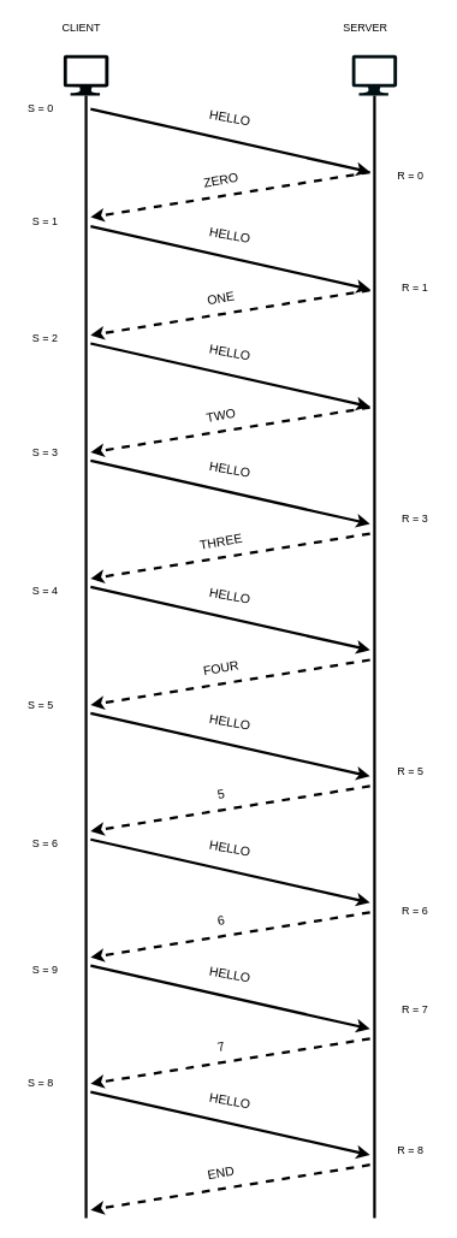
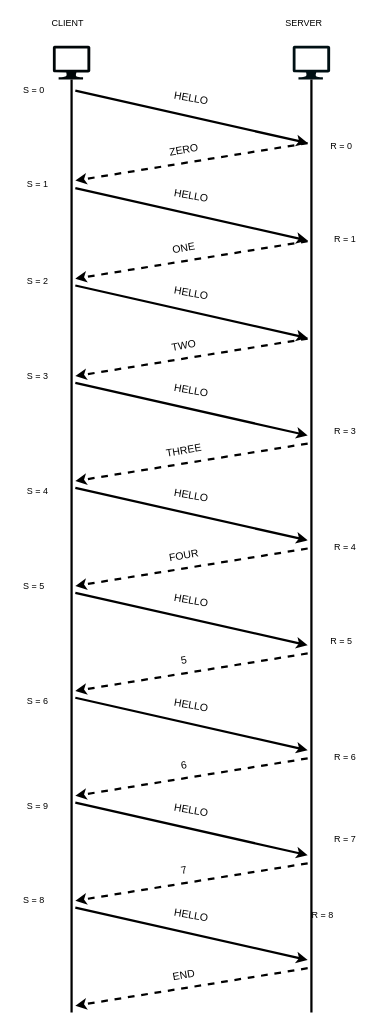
  <mxCell id="0" />
  <mxCell id="1" parent="0" />
  <mxCell id="2" value="" style="verticalLabelPosition=bottom;html=1;verticalAlign=top;align=center;strokeColor=none;shape=mxgraph.azure.computer;pointerEvents=1;fillColor=#000608;" vertex="1" parent="1"><mxGeometry x="70" y="60" width="50" height="45" as="geometry" /></mxCell>
  <mxCell id="3" value="" style="verticalLabelPosition=bottom;html=1;verticalAlign=top;align=center;strokeColor=none;shape=mxgraph.azure.computer;pointerEvents=1;fillColor=#001014;" vertex="1" parent="1"><mxGeometry x="390" y="60" width="50" height="45" as="geometry" /></mxCell>
  <mxCell id="4" value="" style="endArrow=none;html=1;entryX=0.5;entryY=1;entryDx=0;entryDy=0;entryPerimeter=0;strokeWidth=3;" edge="1" parent="1" target="2"><mxGeometry width="50" height="50" relative="1" as="geometry"><mxPoint x="95" y="1350" as="sourcePoint" /><mxPoint x="320" y="250" as="targetPoint" /></mxGeometry></mxCell>
  <mxCell id="5" value="" style="endArrow=none;html=1;entryX=0.5;entryY=1;entryDx=0;entryDy=0;entryPerimeter=0;strokeWidth=3;" edge="1" parent="1" target="3"><mxGeometry width="50" height="50" relative="1" as="geometry"><mxPoint x="415" y="1350" as="sourcePoint" /><mxPoint x="414.5" y="130" as="targetPoint" /></mxGeometry></mxCell>
  <mxCell id="6" value="" style="endArrow=classic;html=1;strokeWidth=3;" edge="1" parent="1"><mxGeometry width="50" height="50" relative="1" as="geometry"><mxPoint x="100" y="120" as="sourcePoint" /><mxPoint x="410" y="190" as="targetPoint" /></mxGeometry></mxCell>
  <mxCell id="7" value="&lt;font style=&quot;font-size: 14px&quot;&gt;HELLO&lt;/font&gt;" style="text;html=1;strokeColor=none;fillColor=none;align=center;verticalAlign=middle;whiteSpace=wrap;rounded=0;strokeWidth=4;rotation=10;" vertex="1" parent="1"><mxGeometry x="230" y="120" width="50" height="20" as="geometry" /></mxCell>
  <mxCell id="8" value="" style="endArrow=classic;html=1;strokeWidth=3;" edge="1" parent="1"><mxGeometry width="50" height="50" relative="1" as="geometry"><mxPoint x="100" y="250" as="sourcePoint" /><mxPoint x="410" y="320" as="targetPoint" /></mxGeometry></mxCell>
  <mxCell id="9" value="&lt;font style=&quot;font-size: 14px&quot;&gt;HELLO&lt;/font&gt;" style="text;html=1;strokeColor=none;fillColor=none;align=center;verticalAlign=middle;whiteSpace=wrap;rounded=0;strokeWidth=4;rotation=10;" vertex="1" parent="1"><mxGeometry x="230" y="250" width="50" height="20" as="geometry" /></mxCell>
  <mxCell id="10" value="" style="endArrow=classic;html=1;strokeWidth=3;" edge="1" parent="1"><mxGeometry width="50" height="50" relative="1" as="geometry"><mxPoint x="100" y="380" as="sourcePoint" /><mxPoint x="410" y="450" as="targetPoint" /></mxGeometry></mxCell>
  <mxCell id="11" value="&lt;font style=&quot;font-size: 14px&quot;&gt;HELLO&lt;/font&gt;" style="text;html=1;strokeColor=none;fillColor=none;align=center;verticalAlign=middle;whiteSpace=wrap;rounded=0;strokeWidth=4;rotation=10;" vertex="1" parent="1"><mxGeometry x="230" y="380" width="50" height="20" as="geometry" /></mxCell>
  <mxCell id="12" value="" style="endArrow=classic;html=1;strokeWidth=3;" edge="1" parent="1"><mxGeometry width="50" height="50" relative="1" as="geometry"><mxPoint x="100" y="510" as="sourcePoint" /><mxPoint x="410" y="580" as="targetPoint" /></mxGeometry></mxCell>
  <mxCell id="13" value="&lt;font style=&quot;font-size: 14px&quot;&gt;HELLO&lt;/font&gt;" style="text;html=1;strokeColor=none;fillColor=none;align=center;verticalAlign=middle;whiteSpace=wrap;rounded=0;strokeWidth=4;rotation=10;" vertex="1" parent="1"><mxGeometry x="230" y="510" width="50" height="20" as="geometry" /></mxCell>
  <mxCell id="14" value="" style="endArrow=classic;html=1;strokeWidth=3;" edge="1" parent="1"><mxGeometry width="50" height="50" relative="1" as="geometry"><mxPoint x="100" y="650" as="sourcePoint" /><mxPoint x="410" y="720" as="targetPoint" /></mxGeometry></mxCell>
  <mxCell id="15" value="&lt;font style=&quot;font-size: 14px&quot;&gt;HELLO&lt;/font&gt;" style="text;html=1;strokeColor=none;fillColor=none;align=center;verticalAlign=middle;whiteSpace=wrap;rounded=0;strokeWidth=4;rotation=10;" vertex="1" parent="1"><mxGeometry x="230" y="650" width="50" height="20" as="geometry" /></mxCell>
  <mxCell id="16" value="" style="endArrow=classic;html=1;strokeWidth=3;dashed=1;" edge="1" parent="1"><mxGeometry width="50" height="50" relative="1" as="geometry"><mxPoint x="410" y="190" as="sourcePoint" /><mxPoint x="100" y="240" as="targetPoint" /></mxGeometry></mxCell>
  <mxCell id="17" value="&lt;font style=&quot;font-size: 14px&quot;&gt;ZERO&lt;/font&gt;" style="text;html=1;strokeColor=none;fillColor=none;align=center;verticalAlign=middle;whiteSpace=wrap;rounded=0;rotation=-10;" vertex="1" parent="1"><mxGeometry x="220" y="189.13" width="50" height="20" as="geometry" /></mxCell>
  <mxCell id="18" value="" style="endArrow=classic;html=1;strokeWidth=3;dashed=1;" edge="1" parent="1"><mxGeometry width="50" height="50" relative="1" as="geometry"><mxPoint x="410" y="320.87" as="sourcePoint" /><mxPoint x="100" y="370.87" as="targetPoint" /></mxGeometry></mxCell>
  <mxCell id="19" value="&lt;font style=&quot;font-size: 14px&quot;&gt;ONE&lt;/font&gt;" style="text;html=1;strokeColor=none;fillColor=none;align=center;verticalAlign=middle;whiteSpace=wrap;rounded=0;rotation=-10;" vertex="1" parent="1"><mxGeometry x="220" y="320" width="50" height="20" as="geometry" /></mxCell>
  <mxCell id="20" value="" style="endArrow=classic;html=1;strokeWidth=3;dashed=1;" edge="1" parent="1"><mxGeometry width="50" height="50" relative="1" as="geometry"><mxPoint x="410" y="450.87" as="sourcePoint" /><mxPoint x="100" y="500.87" as="targetPoint" /></mxGeometry></mxCell>
  <mxCell id="21" value="&lt;font style=&quot;font-size: 14px&quot;&gt;TWO&lt;/font&gt;" style="text;html=1;strokeColor=none;fillColor=none;align=center;verticalAlign=middle;whiteSpace=wrap;rounded=0;rotation=-10;" vertex="1" parent="1"><mxGeometry x="220" y="450" width="50" height="20" as="geometry" /></mxCell>
  <mxCell id="22" value="" style="endArrow=classic;html=1;strokeWidth=3;dashed=1;" edge="1" parent="1"><mxGeometry width="50" height="50" relative="1" as="geometry"><mxPoint x="410" y="590.87" as="sourcePoint" /><mxPoint x="100" y="640.87" as="targetPoint" /></mxGeometry></mxCell>
  <mxCell id="23" value="&lt;font style=&quot;font-size: 14px&quot;&gt;THREE&lt;/font&gt;" style="text;html=1;strokeColor=none;fillColor=none;align=center;verticalAlign=middle;whiteSpace=wrap;rounded=0;rotation=-10;" vertex="1" parent="1"><mxGeometry x="220" y="590" width="50" height="20" as="geometry" /></mxCell>
  <mxCell id="24" value="" style="endArrow=classic;html=1;strokeWidth=3;" edge="1" parent="1"><mxGeometry width="50" height="50" relative="1" as="geometry"><mxPoint x="100" y="790" as="sourcePoint" /><mxPoint x="410" y="860" as="targetPoint" /></mxGeometry></mxCell>
  <mxCell id="25" value="&lt;font style=&quot;font-size: 14px&quot;&gt;HELLO&lt;/font&gt;" style="text;html=1;strokeColor=none;fillColor=none;align=center;verticalAlign=middle;whiteSpace=wrap;rounded=0;strokeWidth=4;rotation=10;" vertex="1" parent="1"><mxGeometry x="230" y="790" width="50" height="20" as="geometry" /></mxCell>
  <mxCell id="26" value="" style="endArrow=classic;html=1;strokeWidth=3;dashed=1;" edge="1" parent="1"><mxGeometry width="50" height="50" relative="1" as="geometry"><mxPoint x="410" y="730.87" as="sourcePoint" /><mxPoint x="100" y="780.87" as="targetPoint" /></mxGeometry></mxCell>
  <mxCell id="27" value="&lt;font style=&quot;font-size: 14px&quot;&gt;FOUR&lt;/font&gt;" style="text;html=1;strokeColor=none;fillColor=none;align=center;verticalAlign=middle;whiteSpace=wrap;rounded=0;rotation=-10;" vertex="1" parent="1"><mxGeometry x="220" y="730" width="50" height="20" as="geometry" /></mxCell>
  <mxCell id="28" value="" style="endArrow=classic;html=1;strokeWidth=3;" edge="1" parent="1"><mxGeometry width="50" height="50" relative="1" as="geometry"><mxPoint x="100" y="930" as="sourcePoint" /><mxPoint x="410" y="1000" as="targetPoint" /></mxGeometry></mxCell>
  <mxCell id="29" value="&lt;font style=&quot;font-size: 14px&quot;&gt;HELLO&lt;/font&gt;" style="text;html=1;strokeColor=none;fillColor=none;align=center;verticalAlign=middle;whiteSpace=wrap;rounded=0;strokeWidth=4;rotation=10;" vertex="1" parent="1"><mxGeometry x="230" y="930" width="50" height="20" as="geometry" /></mxCell>
  <mxCell id="30" value="" style="endArrow=classic;html=1;strokeWidth=3;dashed=1;" edge="1" parent="1"><mxGeometry width="50" height="50" relative="1" as="geometry"><mxPoint x="410" y="870.87" as="sourcePoint" /><mxPoint x="100" y="920.87" as="targetPoint" /></mxGeometry></mxCell>
  <mxCell id="31" value="&lt;font style=&quot;font-size: 14px&quot;&gt;5&lt;/font&gt;" style="text;html=1;strokeColor=none;fillColor=none;align=center;verticalAlign=middle;whiteSpace=wrap;rounded=0;rotation=-10;" vertex="1" parent="1"><mxGeometry x="220" y="870" width="50" height="20" as="geometry" /></mxCell>
  <mxCell id="32" value="" style="endArrow=classic;html=1;strokeWidth=3;" edge="1" parent="1"><mxGeometry width="50" height="50" relative="1" as="geometry"><mxPoint x="100" y="1070" as="sourcePoint" /><mxPoint x="410" y="1140" as="targetPoint" /></mxGeometry></mxCell>
  <mxCell id="33" value="&lt;font style=&quot;font-size: 14px&quot;&gt;HELLO&lt;/font&gt;" style="text;html=1;strokeColor=none;fillColor=none;align=center;verticalAlign=middle;whiteSpace=wrap;rounded=0;strokeWidth=4;rotation=10;" vertex="1" parent="1"><mxGeometry x="230" y="1070" width="50" height="20" as="geometry" /></mxCell>
  <mxCell id="34" value="" style="endArrow=classic;html=1;strokeWidth=3;dashed=1;" edge="1" parent="1"><mxGeometry width="50" height="50" relative="1" as="geometry"><mxPoint x="410" y="1010.87" as="sourcePoint" /><mxPoint x="100" y="1060.87" as="targetPoint" /></mxGeometry></mxCell>
  <mxCell id="35" value="&lt;font style=&quot;font-size: 14px&quot;&gt;6&lt;/font&gt;" style="text;html=1;strokeColor=none;fillColor=none;align=center;verticalAlign=middle;whiteSpace=wrap;rounded=0;rotation=-10;" vertex="1" parent="1"><mxGeometry x="220" y="1010" width="50" height="20" as="geometry" /></mxCell>
  <mxCell id="36" value="" style="endArrow=classic;html=1;strokeWidth=3;" edge="1" parent="1"><mxGeometry width="50" height="50" relative="1" as="geometry"><mxPoint x="100" y="1210" as="sourcePoint" /><mxPoint x="410" y="1280" as="targetPoint" /></mxGeometry></mxCell>
  <mxCell id="37" value="&lt;font style=&quot;font-size: 14px&quot;&gt;HELLO&lt;/font&gt;" style="text;html=1;strokeColor=none;fillColor=none;align=center;verticalAlign=middle;whiteSpace=wrap;rounded=0;strokeWidth=4;rotation=10;" vertex="1" parent="1"><mxGeometry x="230" y="1210" width="50" height="20" as="geometry" /></mxCell>
  <mxCell id="38" value="" style="endArrow=classic;html=1;strokeWidth=3;dashed=1;" edge="1" parent="1"><mxGeometry width="50" height="50" relative="1" as="geometry"><mxPoint x="410" y="1150.87" as="sourcePoint" /><mxPoint x="100" y="1200.87" as="targetPoint" /></mxGeometry></mxCell>
  <mxCell id="39" value="&lt;font style=&quot;font-size: 14px&quot;&gt;7&lt;/font&gt;" style="text;html=1;strokeColor=none;fillColor=none;align=center;verticalAlign=middle;whiteSpace=wrap;rounded=0;rotation=-10;" vertex="1" parent="1"><mxGeometry x="220" y="1150" width="50" height="20" as="geometry" /></mxCell>
  <mxCell id="40" value="" style="endArrow=classic;html=1;strokeWidth=3;dashed=1;" edge="1" parent="1"><mxGeometry width="50" height="50" relative="1" as="geometry"><mxPoint x="410" y="1290.87" as="sourcePoint" /><mxPoint x="100" y="1340.87" as="targetPoint" /></mxGeometry></mxCell>
  <mxCell id="41" value="&lt;font style=&quot;font-size: 14px&quot;&gt;END&lt;/font&gt;" style="text;html=1;strokeColor=none;fillColor=none;align=center;verticalAlign=middle;whiteSpace=wrap;rounded=0;rotation=-10;" vertex="1" parent="1"><mxGeometry x="220" y="1290" width="50" height="20" as="geometry" /></mxCell>
  <mxCell id="42" value="CLIENT" style="text;html=1;strokeColor=none;fillColor=none;align=center;verticalAlign=middle;whiteSpace=wrap;rounded=0;" vertex="1" parent="1"><mxGeometry x="70" y="20" width="40" height="20" as="geometry" /></mxCell>
  <mxCell id="43" value="SERVER" style="text;html=1;strokeColor=none;fillColor=none;align=center;verticalAlign=middle;whiteSpace=wrap;rounded=0;" vertex="1" parent="1"><mxGeometry x="380" y="20" width="50" height="20" as="geometry" /></mxCell>
  <mxCell id="44" value="S = 0" style="text;html=1;strokeColor=none;fillColor=none;align=center;verticalAlign=middle;whiteSpace=wrap;rounded=0;" vertex="1" parent="1"><mxGeometry x="20" y="105" width="50" height="30" as="geometry" /></mxCell>
  <mxCell id="45" value="R = 0" style="text;html=1;strokeColor=none;fillColor=none;align=center;verticalAlign=middle;whiteSpace=wrap;rounded=0;" vertex="1" parent="1"><mxGeometry x="430" y="179.13" width="50" height="30" as="geometry" /></mxCell>
  <mxCell id="46" value="S = 1" style="text;html=1;strokeColor=none;fillColor=none;align=center;verticalAlign=middle;whiteSpace=wrap;rounded=0;" vertex="1" parent="1"><mxGeometry x="25" y="230" width="50" height="30" as="geometry" /></mxCell>
  <mxCell id="47" value="R = 1" style="text;html=1;strokeColor=none;fillColor=none;align=center;verticalAlign=middle;whiteSpace=wrap;rounded=0;" vertex="1" parent="1"><mxGeometry x="435" y="304.13" width="50" height="30" as="geometry" /></mxCell>
  <mxCell id="48" value="S = 2" style="text;html=1;strokeColor=none;fillColor=none;align=center;verticalAlign=middle;whiteSpace=wrap;rounded=0;" vertex="1" parent="1"><mxGeometry x="25" y="360" width="50" height="30" as="geometry" /></mxCell>
  <mxCell id="49" value="S = 3" style="text;html=1;strokeColor=none;fillColor=none;align=center;verticalAlign=middle;whiteSpace=wrap;rounded=0;" vertex="1" parent="1"><mxGeometry x="25" y="485.87" width="50" height="30" as="geometry" /></mxCell>
  <mxCell id="50" value="R = 3" style="text;html=1;strokeColor=none;fillColor=none;align=center;verticalAlign=middle;whiteSpace=wrap;rounded=0;" vertex="1" parent="1"><mxGeometry x="435" y="560" width="50" height="30" as="geometry" /></mxCell>
  <mxCell id="51" value="S = 4" style="text;html=1;strokeColor=none;fillColor=none;align=center;verticalAlign=middle;whiteSpace=wrap;rounded=0;" vertex="1" parent="1"><mxGeometry x="25" y="640" width="50" height="30" as="geometry" /></mxCell>
+ <mxCell id="52" value="R = 4" style="text;html=1;strokeColor=none;fillColor=none;align=center;verticalAlign=middle;whiteSpace=wrap;rounded=0;" vertex="1" parent="1"><mxGeometry x="435" y="714.13" width="50" height="30" as="geometry" /></mxCell>
  <mxCell id="53" value="S = 5" style="text;html=1;strokeColor=none;fillColor=none;align=center;verticalAlign=middle;whiteSpace=wrap;rounded=0;" vertex="1" parent="1"><mxGeometry x="20" y="765.87" width="50" height="30" as="geometry" /></mxCell>
  <mxCell id="54" value="R = 5" style="text;html=1;strokeColor=none;fillColor=none;align=center;verticalAlign=middle;whiteSpace=wrap;rounded=0;" vertex="1" parent="1"><mxGeometry x="430" y="840" width="50" height="30" as="geometry" /></mxCell>
  <mxCell id="55" value="S = 6" style="text;html=1;strokeColor=none;fillColor=none;align=center;verticalAlign=middle;whiteSpace=wrap;rounded=0;" vertex="1" parent="1"><mxGeometry x="25" y="920" width="50" height="30" as="geometry" /></mxCell>
  <mxCell id="56" value="R = 6" style="text;html=1;strokeColor=none;fillColor=none;align=center;verticalAlign=middle;whiteSpace=wrap;rounded=0;" vertex="1" parent="1"><mxGeometry x="435" y="994.13" width="50" height="30" as="geometry" /></mxCell>
  <mxCell id="57" value="S = 9" style="text;html=1;strokeColor=none;fillColor=none;align=center;verticalAlign=middle;whiteSpace=wrap;rounded=0;" vertex="1" parent="1"><mxGeometry x="25" y="1060" width="50" height="30" as="geometry" /></mxCell>
  <mxCell id="58" value="R = 7" style="text;html=1;strokeColor=none;fillColor=none;align=center;verticalAlign=middle;whiteSpace=wrap;rounded=0;" vertex="1" parent="1"><mxGeometry x="435" y="1104.13" width="50" height="30" as="geometry" /></mxCell>
  <mxCell id="59" value="S = 8" style="text;html=1;strokeColor=none;fillColor=none;align=center;verticalAlign=middle;whiteSpace=wrap;rounded=0;" vertex="1" parent="1"><mxGeometry x="20" y="1185.87" width="50" height="30" as="geometry" /></mxCell>
- <mxCell id="60" value="R = 8" style="text;html=1;strokeColor=none;fillColor=none;align=center;verticalAlign=middle;whiteSpace=wrap;rounded=0;" vertex="1" parent="1"><mxGeometry x="430" y="1260" width="50" height="30" as="geometry" /></mxCell>
+ <mxCell id="60" value="R = 8" style="text;html=1;strokeColor=none;fillColor=none;align=center;verticalAlign=middle;whiteSpace=wrap;rounded=0;" vertex="1" parent="1"><mxGeometry x="405" y="1205" width="50" height="30" as="geometry" /></mxCell>
